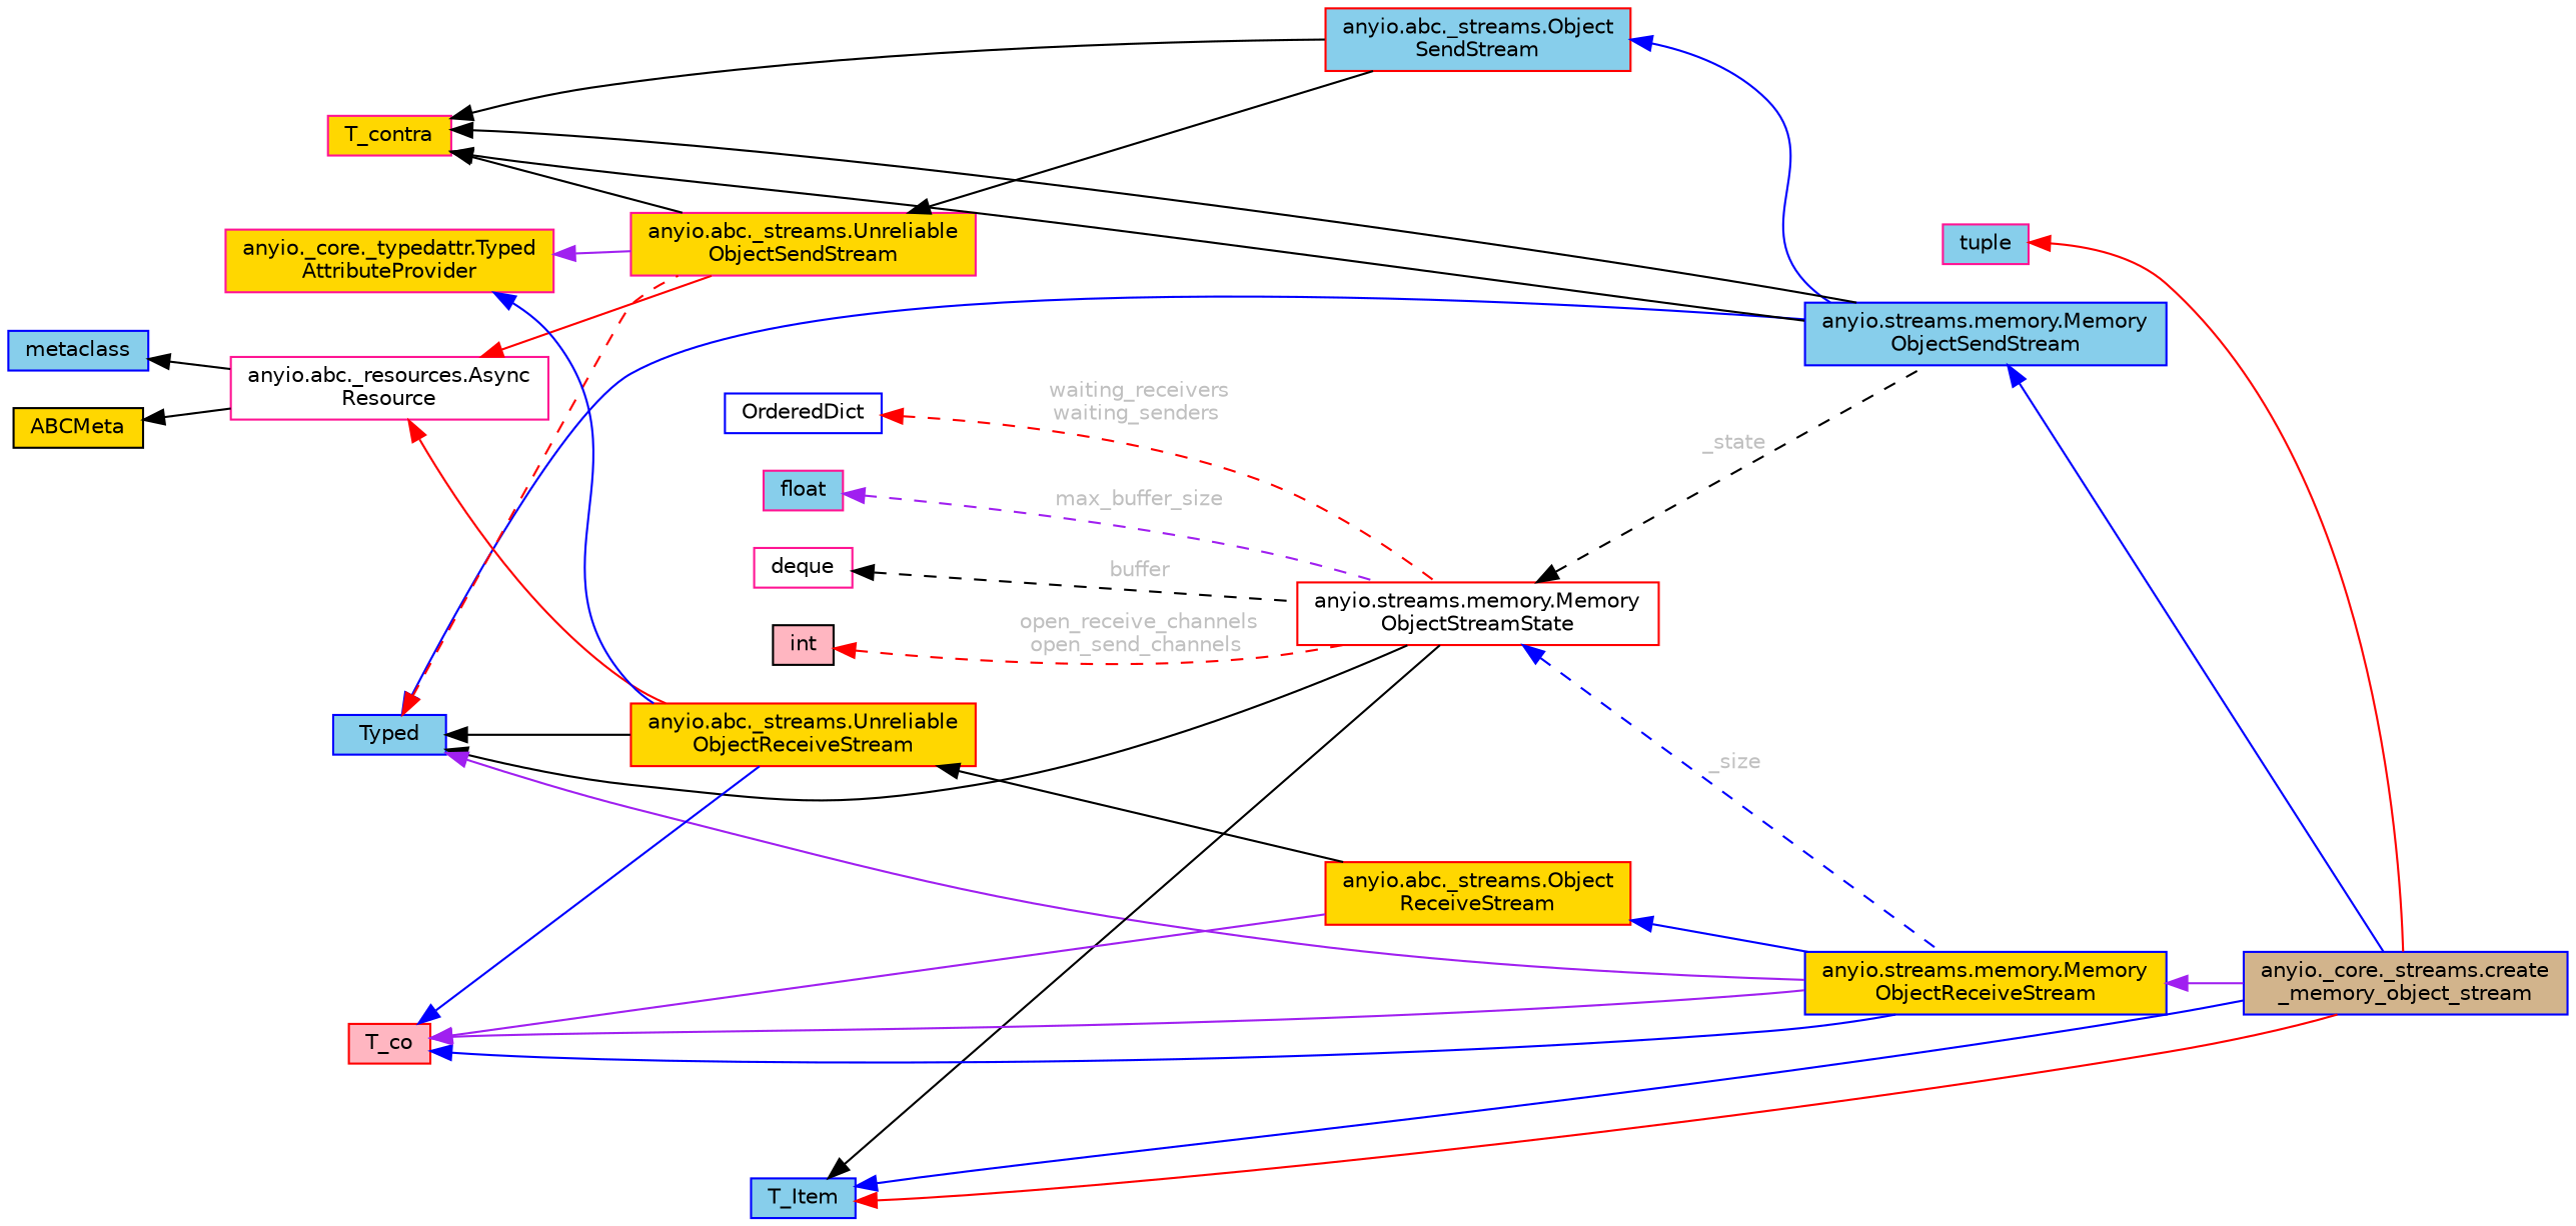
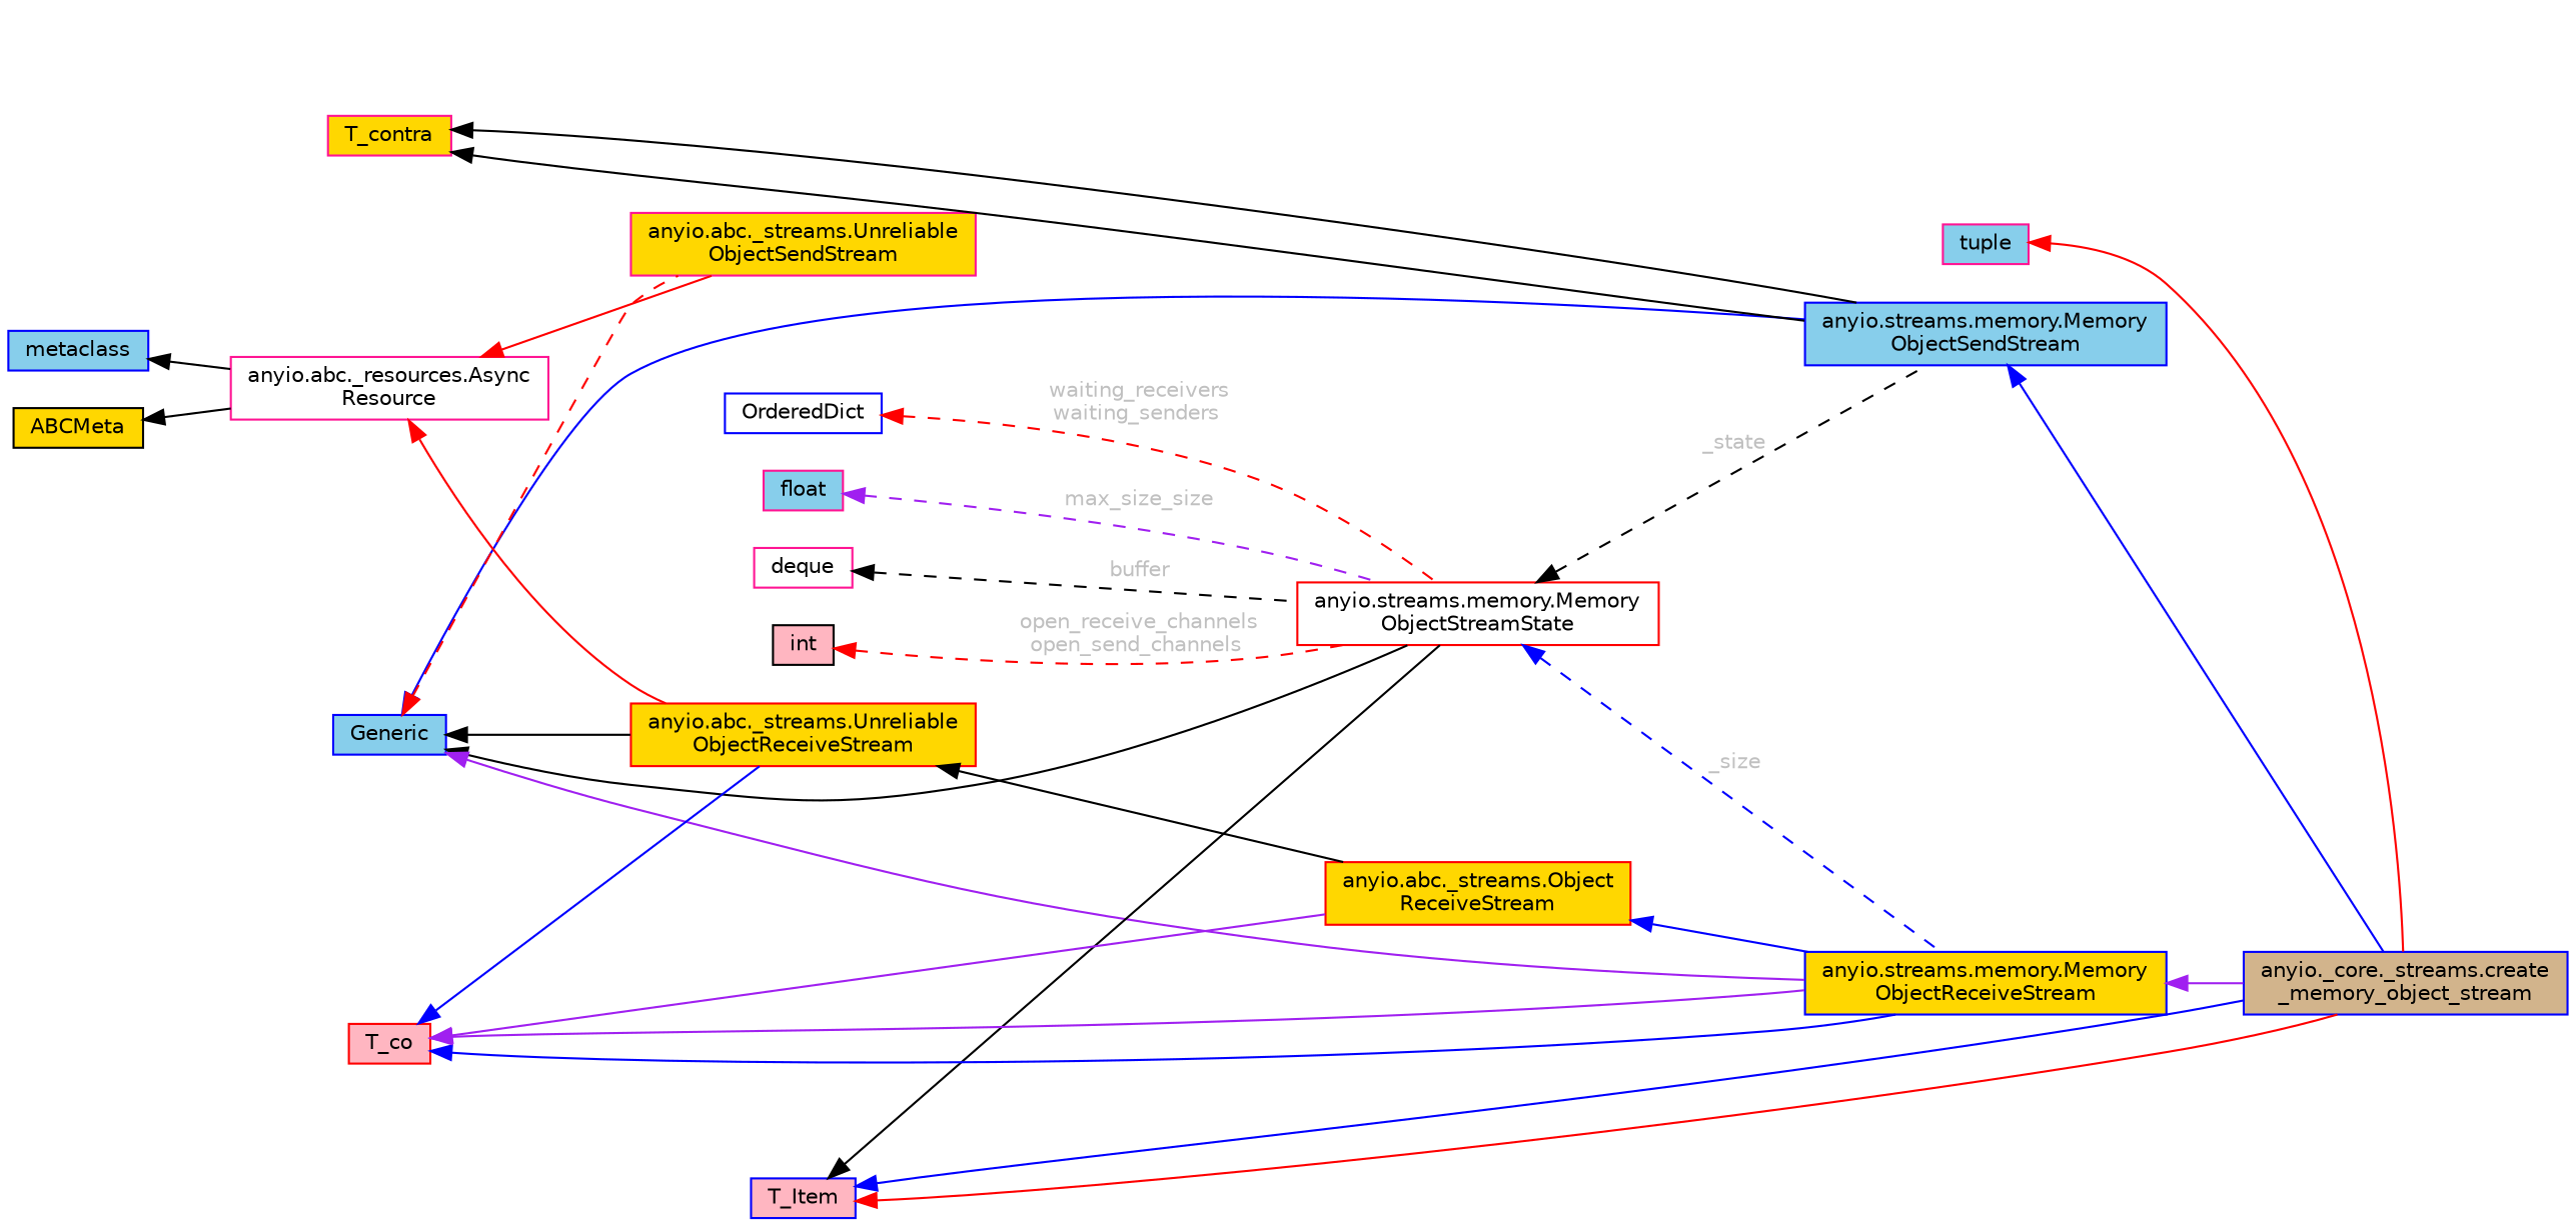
  digraph {
    rankdir=LR
    node [color=blue fillcolor=skyblue fontname=Helvetica fontsize=10 shape=box style=filled]
    edge [color=black dir=back fontname=Helvetica fontsize=10 labelfontname=Helvetica labelfontsize=10 style=solid]
    n1 [fillcolor=tan fontcolor=black height=0.2 label="anyio._core._streams.create\l_memory_object_stream" width=0.4]
    n2 [color=deeppink height=0.2 label=tuple width=0.4]
    n3 [height=0.2 label="anyio.streams.memory.Memory\lObjectSendStream" width=0.4]
-   n4 [height=0.2 label=Typed width=0.4]
+   n4 [height=0.2 label=Generic width=0.4]
    n5 [color=deeppink fillcolor=gold height=0.2 label="anyio.abc._streams.Unreliable\lObjectSendStream" width=0.4]
    n6 [color=red fillcolor=white height=0.2 label="anyio.streams.memory.Memory\lObjectStreamState" width=0.4]
    n7 [fillcolor=gold height=0.2 label="anyio.streams.memory.Memory\lObjectReceiveStream" width=0.4]
    n8 [color=red fillcolor=gold height=0.2 label="anyio.abc._streams.Unreliable\lObjectReceiveStream" width=0.4]
-   n9 [color=red height=0.2 label="anyio.abc._streams.Object\lSendStream" width=0.4]
    n10 [color=red fillcolor=gold height=0.2 label="anyio.abc._streams.Object\lReceiveStream" width=0.4]
    n11 [color=deeppink fillcolor=gold height=0.2 label=T_contra width=0.4]
    n12 [color=deeppink fillcolor=white height=0.2 label="anyio.abc._resources.Async\lResource" width=0.4]
    n13 [height=0.2 label=metaclass width=0.4]
    n14 [color=black fillcolor=gold height=0.2 label=ABCMeta width=0.4]
-   n15 [color=deeppink fillcolor=gold height=0.2 label="anyio._core._typedattr.Typed\lAttributeProvider" width=0.4]
-   n16 [height=0.2 label=T_Item width=0.4]
+   n16 [fillcolor=lightpink height=0.2 label=T_Item width=0.4]
    n17 [color=deeppink height=0.2 label=float width=0.4]
    n18 [color=deeppink fillcolor=white height=0.2 label=deque width=0.4]
    n19 [color=black fillcolor=lightpink height=0.2 label=int width=0.4]
    n20 [fillcolor=white height=0.2 label=OrderedDict width=0.4]
    n21 [color=red fillcolor=lightpink height=0.2 label=T_co width=0.4]
    n2 -> n1 [color=red]
    n3 -> n1 [color=blue]
    n4 -> n3 [color=blue]
    n4 -> n5 [color=red style=dashed]
    n4 -> n6
    n4 -> n7 [color=purple]
    n4 -> n8
-   n5 -> n9
    n6 -> n3 [fontcolor=grey label=" _state" style=dashed]
    n6 -> n7 [color=blue fontcolor=grey label=" _size" style=dashed]
    n7 -> n1 [color=purple]
    n8 -> n10
-   n9 -> n3 [color=blue]
    n10 -> n7 [color=blue]
    n11 -> n3
    n11 -> n3
-   n11 -> n5
-   n11 -> n9
    n12 -> n5 [color=red]
    n12 -> n8 [color=red]
    n13 -> n12
    n14 -> n12
-   n15 -> n5 [color=purple]
-   n15 -> n8 [color=blue]
    n16 -> n1 [color=red]
    n16 -> n1 [color=blue]
    n16 -> n6
-   n17 -> n6 [color=purple fontcolor=grey label=" max_buffer_size" style=dashed]
+   n17 -> n6 [color=purple fontcolor=grey label=" max_size_size" style=dashed]
    n18 -> n6 [fontcolor=grey label=" buffer" style=dashed]
    n19 -> n6 [color=red fontcolor=grey label=" open_receive_channels\nopen_send_channels" style=dashed]
    n20 -> n6 [color=red fontcolor=grey label=" waiting_receivers\nwaiting_senders" style=dashed]
    n21 -> n7 [color=blue]
    n21 -> n7 [color=purple]
    n21 -> n8 [color=blue]
    n21 -> n10 [color=purple]
  }
